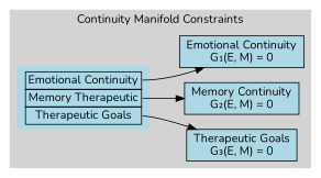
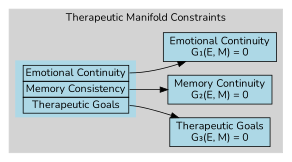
  digraph {
    fontname=Nunito
    rankdir=LR
    node [fillcolor=lightblue fontname=Nunito shape=box style=filled]
    edge [fontname=Nunito]
-   n1 [label=<             <TABLE BORDER="0" CELLBORDER="0" CELLSPACING="0">                 <TR>                     <TD>                         <TABLE BORDER="0" CELLBORDER="1" CELLSPACING="0">                             <TR><TD PORT="f0">Emotional Continuity</TD></TR>                             <TR><TD PORT="f1">Memory Therapeutic</TD></TR>                             <TR><TD PORT="f2">Therapeutic Goals</TD></TR>                         </TABLE>                     </TD>                 </TR>             </TABLE>         > shape=none]
+   n1 [label=<             <TABLE BORDER="0" CELLBORDER="0" CELLSPACING="0">                 <TR>                     <TD>                         <TABLE BORDER="0" CELLBORDER="1" CELLSPACING="0">                             <TR><TD PORT="f0">Emotional Continuity</TD></TR>                             <TR><TD PORT="f1">Memory Consistency</TD></TR>                             <TR><TD PORT="f2">Therapeutic Goals</TD></TR>                         </TABLE>                     </TD>                 </TR>             </TABLE>         > shape=none]
    n2 [label="Emotional Continuity\nG₁(E, M) = 0"]
    n3 [label="Memory Continuity\nG₂(E, M) = 0"]
    n4 [label="Therapeutic Goals\nG₃(E, M) = 0"]
    subgraph cluster_1 {
      color=lightgrey
-     label="Continuity Manifold Constraints"
+     label="Therapeutic Manifold Constraints"
      style=filled
      n1
      n2
      n3
      n4
    }
    n1 -> n2 [tailport=f0]
    n1 -> n3 [tailport=f1]
    n1 -> n4 [tailport=f2]
  }
